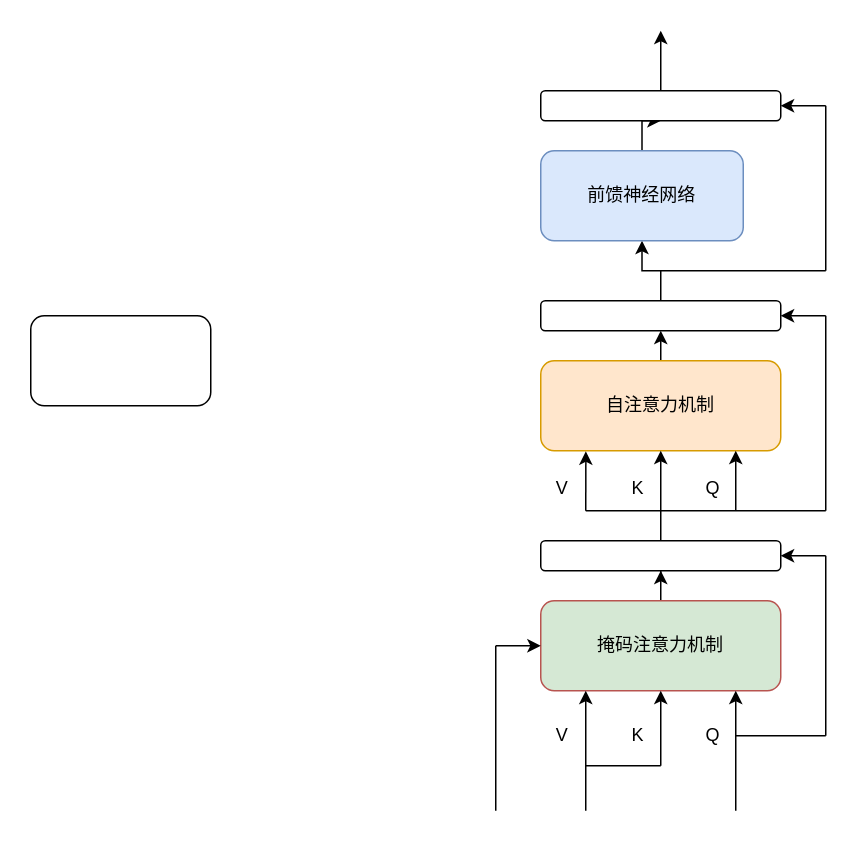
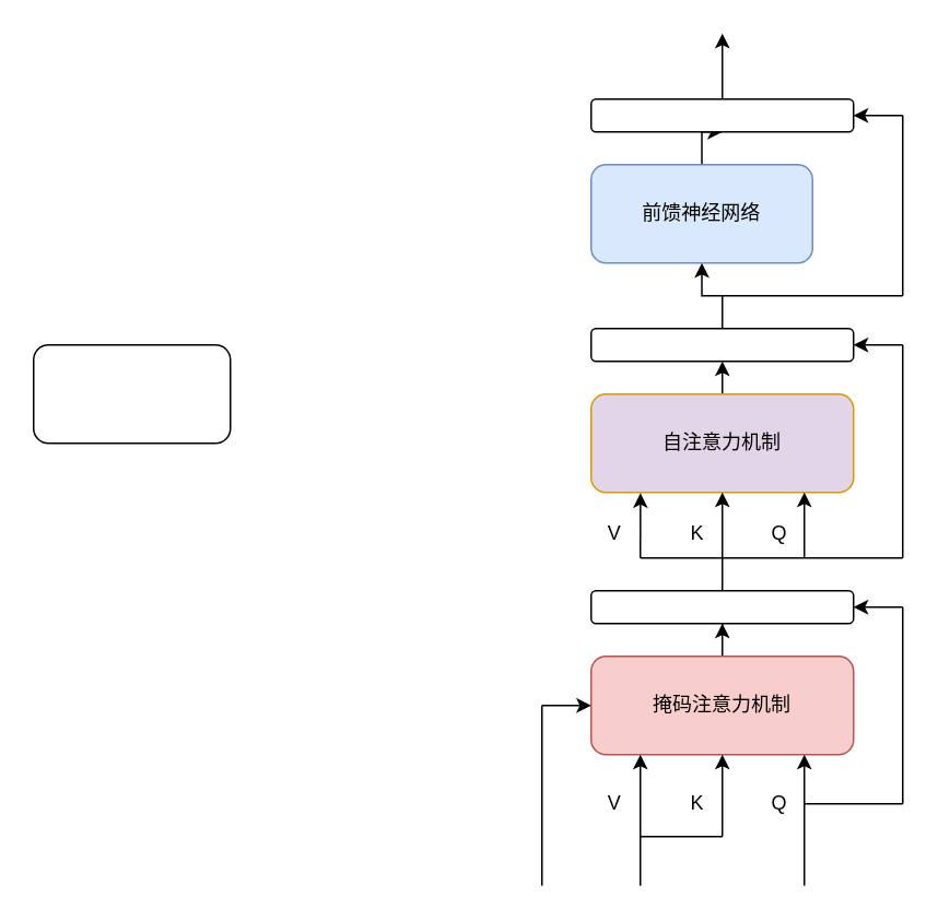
  <mxCell id="0" />
  <mxCell id="1" parent="0" />
  <mxCell id="2" style="edgeStyle=orthogonalEdgeStyle;rounded=0;orthogonalLoop=1;jettySize=auto;html=1;entryX=0.5;entryY=1;entryDx=0;entryDy=0;" parent="1" source="3" target="11" edge="1"><mxGeometry relative="1" as="geometry" /></mxCell>
  <mxCell id="3" value="" style="rounded=1;whiteSpace=wrap;html=1;" parent="1" vertex="1"><mxGeometry x="360" y="200" width="160" height="20" as="geometry" /></mxCell>
  <mxCell id="4" style="edgeStyle=orthogonalEdgeStyle;rounded=0;orthogonalLoop=1;jettySize=auto;html=1;exitX=0.5;exitY=0;exitDx=0;exitDy=0;entryX=0.5;entryY=1;entryDx=0;entryDy=0;" parent="1" source="5" target="3" edge="1"><mxGeometry relative="1" as="geometry" /></mxCell>
- <mxCell id="5" value="自注意力机制" style="rounded=1;whiteSpace=wrap;html=1;fillColor=#ffe6cc;strokeColor=#d79b00;" parent="1" vertex="1"><mxGeometry x="360" y="240" width="160" height="60" as="geometry" /></mxCell>
+ <mxCell id="5" value="自注意力机制" style="rounded=1;whiteSpace=wrap;html=1;fillColor=#e1d5e7;strokeColor=#d79b00;" parent="1" vertex="1"><mxGeometry x="360" y="240" width="160" height="60" as="geometry" /></mxCell>
  <mxCell id="6" style="edgeStyle=orthogonalEdgeStyle;rounded=0;orthogonalLoop=1;jettySize=auto;html=1;entryX=0.5;entryY=1;entryDx=0;entryDy=0;" parent="1" source="7" target="5" edge="1"><mxGeometry relative="1" as="geometry" /></mxCell>
  <mxCell id="7" value="" style="rounded=1;whiteSpace=wrap;html=1;" parent="1" vertex="1"><mxGeometry x="360" y="360" width="160" height="20" as="geometry" /></mxCell>
  <mxCell id="8" style="edgeStyle=orthogonalEdgeStyle;rounded=0;orthogonalLoop=1;jettySize=auto;html=1;entryX=0.5;entryY=1;entryDx=0;entryDy=0;" parent="1" source="9" target="7" edge="1"><mxGeometry relative="1" as="geometry" /></mxCell>
- <mxCell id="9" value="掩码注意力机制" style="rounded=1;whiteSpace=wrap;html=1;fillColor=#d5e8d4;strokeColor=#b85450;" parent="1" vertex="1"><mxGeometry x="360" y="400" width="160" height="60" as="geometry" /></mxCell>
+ <mxCell id="9" value="掩码注意力机制" style="rounded=1;whiteSpace=wrap;html=1;fillColor=#f8cecc;strokeColor=#b85450;" parent="1" vertex="1"><mxGeometry x="360" y="400" width="160" height="60" as="geometry" /></mxCell>
  <mxCell id="10" style="edgeStyle=orthogonalEdgeStyle;rounded=0;orthogonalLoop=1;jettySize=auto;html=1;entryX=0.5;entryY=1;entryDx=0;entryDy=0;" parent="1" source="11" target="27" edge="1"><mxGeometry relative="1" as="geometry" /></mxCell>
  <mxCell id="11" value="前馈神经网络" style="rounded=1;whiteSpace=wrap;html=1;fillColor=#dae8fc;strokeColor=#6c8ebf;" parent="1" vertex="1"><mxGeometry x="360" y="100" width="135" height="60" as="geometry" /></mxCell>
  <mxCell id="12" value="" style="rounded=1;whiteSpace=wrap;html=1;" parent="1" vertex="1"><mxGeometry x="20" y="210" width="120" height="60" as="geometry" /></mxCell>
  <mxCell id="13" value="" style="endArrow=classic;html=1;rounded=0;entryX=0.5;entryY=1;entryDx=0;entryDy=0;" parent="1" target="9" edge="1"><mxGeometry width="50" height="50" relative="1" as="geometry"><mxPoint x="440" y="510" as="sourcePoint" /><mxPoint x="410" y="470" as="targetPoint" /></mxGeometry></mxCell>
  <mxCell id="14" value="" style="endArrow=classic;html=1;rounded=0;entryX=0.5;entryY=1;entryDx=0;entryDy=0;" parent="1" edge="1"><mxGeometry width="50" height="50" relative="1" as="geometry"><mxPoint x="390" y="540" as="sourcePoint" /><mxPoint x="390" y="460" as="targetPoint" /></mxGeometry></mxCell>
  <mxCell id="15" value="" style="endArrow=classic;html=1;rounded=0;entryX=0.5;entryY=1;entryDx=0;entryDy=0;" parent="1" edge="1"><mxGeometry width="50" height="50" relative="1" as="geometry"><mxPoint x="490" y="540" as="sourcePoint" /><mxPoint x="490" y="460" as="targetPoint" /></mxGeometry></mxCell>
  <mxCell id="16" value="" style="endArrow=none;html=1;rounded=0;" parent="1" edge="1"><mxGeometry width="50" height="50" relative="1" as="geometry"><mxPoint x="390" y="510" as="sourcePoint" /><mxPoint x="440" y="510" as="targetPoint" /></mxGeometry></mxCell>
  <mxCell id="17" value="" style="endArrow=none;html=1;rounded=0;" parent="1" edge="1"><mxGeometry width="50" height="50" relative="1" as="geometry"><mxPoint x="550" y="340" as="sourcePoint" /><mxPoint x="390" y="340" as="targetPoint" /></mxGeometry></mxCell>
  <mxCell id="18" value="" style="endArrow=none;html=1;rounded=0;" parent="1" edge="1"><mxGeometry width="50" height="50" relative="1" as="geometry"><mxPoint x="490" y="490" as="sourcePoint" /><mxPoint x="550" y="490" as="targetPoint" /></mxGeometry></mxCell>
  <mxCell id="19" value="" style="endArrow=none;html=1;rounded=0;" parent="1" edge="1"><mxGeometry width="50" height="50" relative="1" as="geometry"><mxPoint x="550" y="490" as="sourcePoint" /><mxPoint x="550" y="370" as="targetPoint" /></mxGeometry></mxCell>
  <mxCell id="20" value="" style="endArrow=classic;html=1;rounded=0;entryX=1;entryY=0.5;entryDx=0;entryDy=0;" parent="1" target="7" edge="1"><mxGeometry width="50" height="50" relative="1" as="geometry"><mxPoint x="550" y="370" as="sourcePoint" /><mxPoint x="560" y="350" as="targetPoint" /></mxGeometry></mxCell>
  <mxCell id="21" value="" style="endArrow=classic;html=1;rounded=0;entryX=0.188;entryY=1.006;entryDx=0;entryDy=0;entryPerimeter=0;" parent="1" target="5" edge="1"><mxGeometry width="50" height="50" relative="1" as="geometry"><mxPoint x="390" y="340" as="sourcePoint" /><mxPoint x="390" y="300" as="targetPoint" /></mxGeometry></mxCell>
  <mxCell id="22" value="" style="endArrow=classic;html=1;rounded=0;" parent="1" edge="1"><mxGeometry width="50" height="50" relative="1" as="geometry"><mxPoint x="490" y="340" as="sourcePoint" /><mxPoint x="490" y="300" as="targetPoint" /></mxGeometry></mxCell>
  <mxCell id="23" value="" style="endArrow=classic;html=1;rounded=0;entryX=0;entryY=0.5;entryDx=0;entryDy=0;" parent="1" target="9" edge="1"><mxGeometry width="50" height="50" relative="1" as="geometry"><mxPoint x="330" y="430" as="sourcePoint" /><mxPoint x="490" y="470" as="targetPoint" /></mxGeometry></mxCell>
  <mxCell id="24" value="" style="endArrow=none;html=1;rounded=0;" parent="1" edge="1"><mxGeometry width="50" height="50" relative="1" as="geometry"><mxPoint x="330" y="540" as="sourcePoint" /><mxPoint x="330" y="430" as="targetPoint" /></mxGeometry></mxCell>
  <mxCell id="25" value="" style="endArrow=none;html=1;rounded=0;" parent="1" edge="1"><mxGeometry width="50" height="50" relative="1" as="geometry"><mxPoint x="550" y="340" as="sourcePoint" /><mxPoint x="550" y="210" as="targetPoint" /></mxGeometry></mxCell>
  <mxCell id="26" value="" style="endArrow=classic;html=1;rounded=0;entryX=1;entryY=0.5;entryDx=0;entryDy=0;" parent="1" target="3" edge="1"><mxGeometry width="50" height="50" relative="1" as="geometry"><mxPoint x="550" y="210" as="sourcePoint" /><mxPoint x="510" y="170" as="targetPoint" /></mxGeometry></mxCell>
  <mxCell id="27" value="" style="rounded=1;whiteSpace=wrap;html=1;" parent="1" vertex="1"><mxGeometry x="360" y="60" width="160" height="20" as="geometry" /></mxCell>
  <mxCell id="28" value="" style="endArrow=classic;html=1;rounded=0;entryX=1;entryY=0.5;entryDx=0;entryDy=0;" parent="1" target="27" edge="1"><mxGeometry width="50" height="50" relative="1" as="geometry"><mxPoint x="550" y="70" as="sourcePoint" /><mxPoint x="510" y="130" as="targetPoint" /></mxGeometry></mxCell>
  <mxCell id="29" value="" style="endArrow=classic;html=1;rounded=0;exitX=0.5;exitY=0;exitDx=0;exitDy=0;" parent="1" source="27" edge="1"><mxGeometry width="50" height="50" relative="1" as="geometry"><mxPoint x="450" y="170" as="sourcePoint" /><mxPoint x="440" y="20" as="targetPoint" /></mxGeometry></mxCell>
  <mxCell id="30" value="" style="endArrow=none;html=1;rounded=0;" parent="1" edge="1"><mxGeometry width="50" height="50" relative="1" as="geometry"><mxPoint x="550" y="180" as="sourcePoint" /><mxPoint x="550" y="70" as="targetPoint" /></mxGeometry></mxCell>
  <mxCell id="31" value="" style="endArrow=none;html=1;rounded=0;" parent="1" edge="1"><mxGeometry width="50" height="50" relative="1" as="geometry"><mxPoint x="440" y="180" as="sourcePoint" /><mxPoint x="550" y="180" as="targetPoint" /></mxGeometry></mxCell>
  <mxCell id="32" value="Q" style="text;html=1;strokeColor=none;fillColor=none;align=center;verticalAlign=middle;whiteSpace=wrap;rounded=0;" parent="1" vertex="1"><mxGeometry x="460" y="470" width="30" height="40" as="geometry" /></mxCell>
  <mxCell id="33" value="K" style="text;html=1;strokeColor=none;fillColor=none;align=center;verticalAlign=middle;whiteSpace=wrap;rounded=0;" parent="1" vertex="1"><mxGeometry x="410" y="470" width="30" height="40" as="geometry" /></mxCell>
  <mxCell id="34" value="V" style="text;html=1;strokeColor=none;fillColor=none;align=center;verticalAlign=middle;whiteSpace=wrap;rounded=0;" parent="1" vertex="1"><mxGeometry x="360" y="470" width="29" height="40" as="geometry" /></mxCell>
  <mxCell id="35" value="Q" style="text;html=1;strokeColor=none;fillColor=none;align=center;verticalAlign=middle;whiteSpace=wrap;rounded=0;" parent="1" vertex="1"><mxGeometry x="460" y="310" width="30" height="30" as="geometry" /></mxCell>
  <mxCell id="36" value="K" style="text;html=1;strokeColor=none;fillColor=none;align=center;verticalAlign=middle;whiteSpace=wrap;rounded=0;" parent="1" vertex="1"><mxGeometry x="410" y="310" width="30" height="30" as="geometry" /></mxCell>
  <mxCell id="37" value="V" style="text;html=1;strokeColor=none;fillColor=none;align=center;verticalAlign=middle;whiteSpace=wrap;rounded=0;" parent="1" vertex="1"><mxGeometry x="360" y="310" width="29" height="30" as="geometry" /></mxCell>
